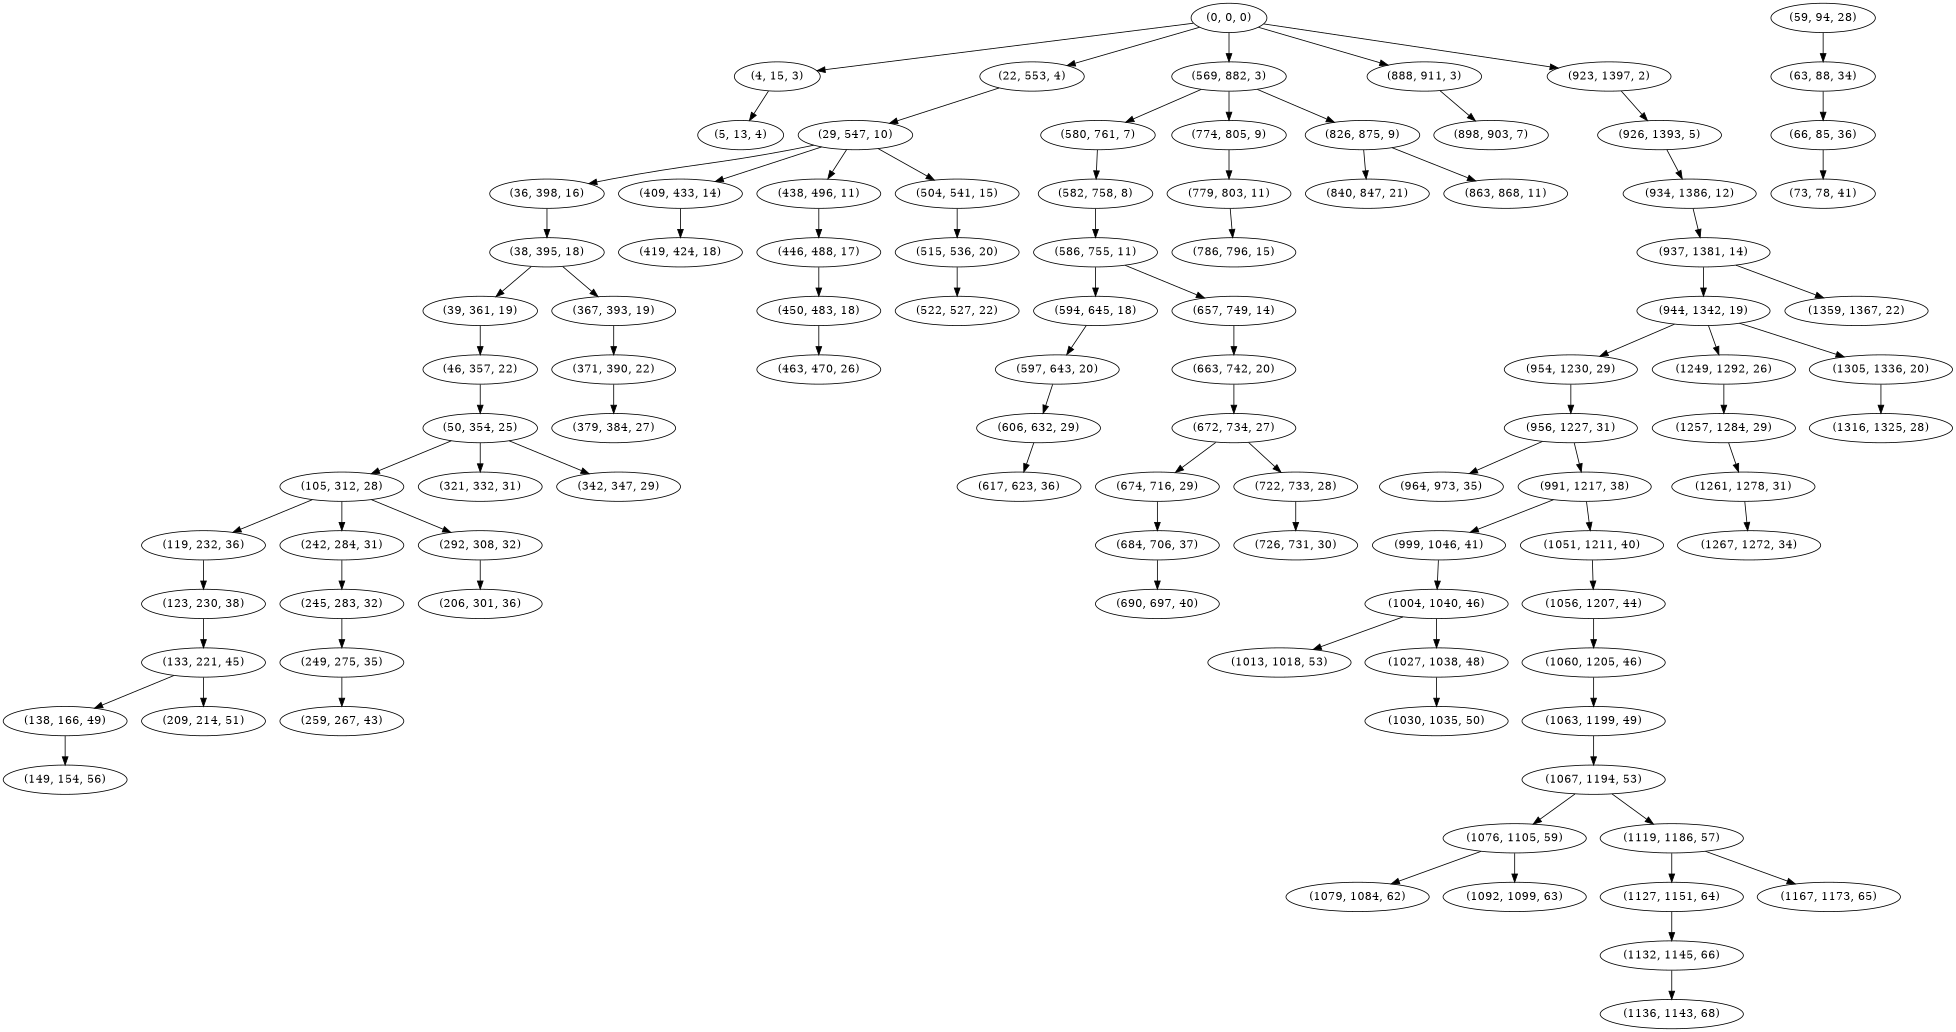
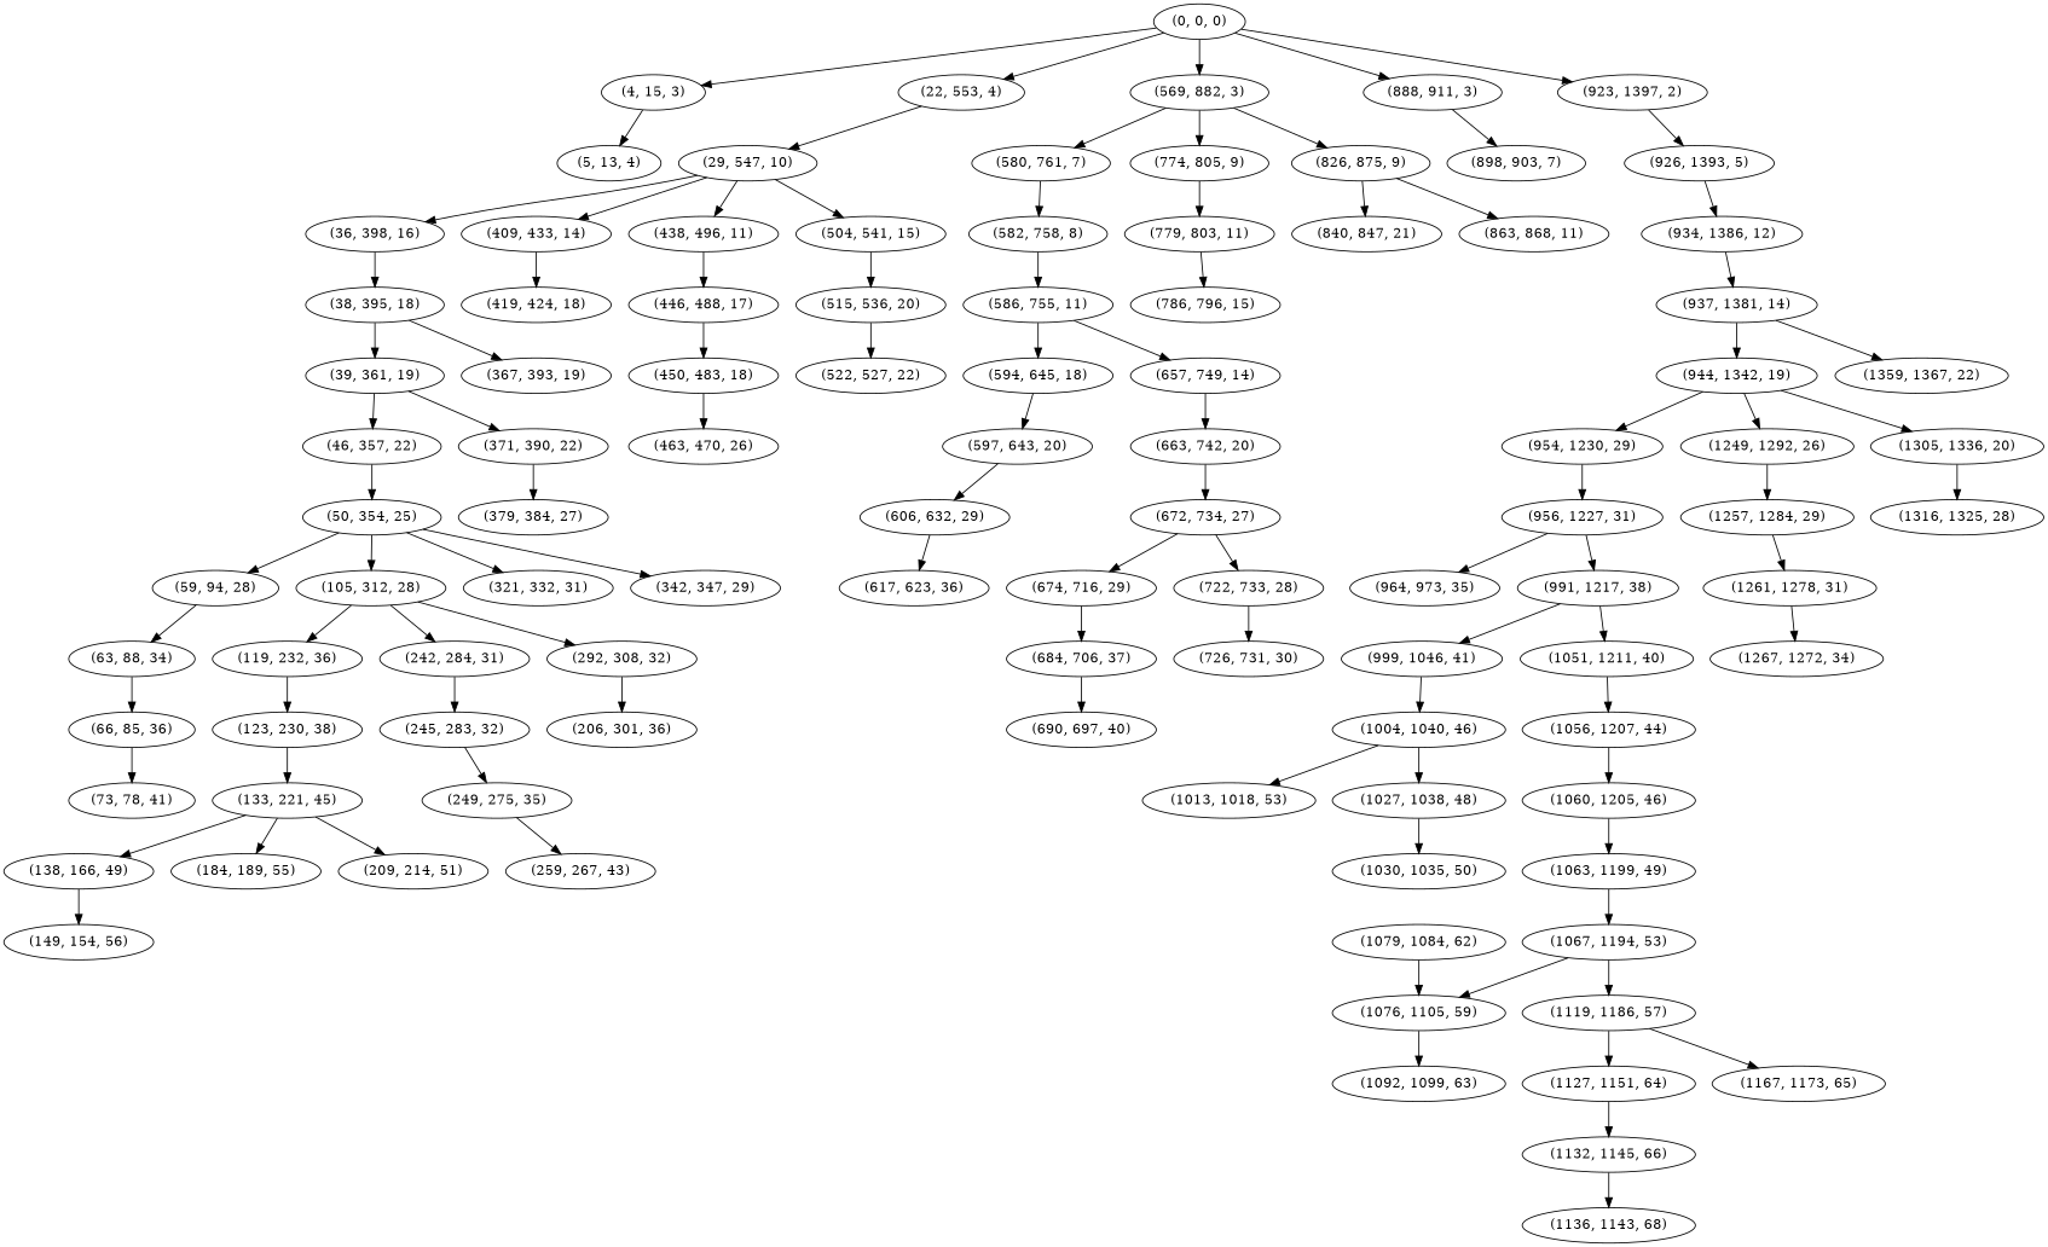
  digraph {
    "(0, 0, 0)"
    "(4, 15, 3)"
    "(22, 553, 4)"
    "(569, 882, 3)"
    "(888, 911, 3)"
    "(923, 1397, 2)"
    "(5, 13, 4)"
    "(29, 547, 10)"
    "(580, 761, 7)"
    "(774, 805, 9)"
    "(826, 875, 9)"
    "(898, 903, 7)"
    "(926, 1393, 5)"
    "(36, 398, 16)"
    "(409, 433, 14)"
    "(438, 496, 11)"
    "(504, 541, 15)"
    "(38, 395, 18)"
    "(419, 424, 18)"
    "(446, 488, 17)"
    "(515, 536, 20)"
    "(39, 361, 19)"
    "(367, 393, 19)"
    "(46, 357, 22)"
    "(371, 390, 22)"
    "(50, 354, 25)"
    n27 [label="(59, 94, 28)"]
    "(105, 312, 28)"
    "(321, 332, 31)"
    "(342, 347, 29)"
    "(63, 88, 34)"
    "(119, 232, 36)"
    "(242, 284, 31)"
    "(292, 308, 32)"
    "(66, 85, 36)"
    "(73, 78, 41)"
    "(123, 230, 38)"
    "(245, 283, 32)"
    n39 [label="(206, 301, 36)"]
    "(133, 221, 45)"
    "(138, 166, 49)"
+   "(184, 189, 55)"
    "(209, 214, 51)"
    "(149, 154, 56)"
    "(249, 275, 35)"
    "(259, 267, 43)"
    "(379, 384, 27)"
    "(450, 483, 18)"
    "(463, 470, 26)"
    "(522, 527, 22)"
    "(582, 758, 8)"
    "(779, 803, 11)"
    "(840, 847, 21)"
    "(863, 868, 11)"
    "(586, 755, 11)"
    "(594, 645, 18)"
    "(657, 749, 14)"
    "(597, 643, 20)"
    "(663, 742, 20)"
    "(606, 632, 29)"
    "(617, 623, 36)"
    "(672, 734, 27)"
    "(674, 716, 29)"
    "(722, 733, 28)"
    "(684, 706, 37)"
    "(726, 731, 30)"
    "(690, 697, 40)"
    "(786, 796, 15)"
    "(934, 1386, 12)"
    "(937, 1381, 14)"
    "(944, 1342, 19)"
    "(1359, 1367, 22)"
    "(954, 1230, 29)"
    "(1249, 1292, 26)"
    "(1305, 1336, 20)"
    "(956, 1227, 31)"
    "(1257, 1284, 29)"
    "(1316, 1325, 28)"
    "(964, 973, 35)"
    "(991, 1217, 38)"
    "(999, 1046, 41)"
    "(1051, 1211, 40)"
    "(1004, 1040, 46)"
    "(1056, 1207, 44)"
    "(1013, 1018, 53)"
    "(1027, 1038, 48)"
    "(1030, 1035, 50)"
    "(1060, 1205, 46)"
    "(1063, 1199, 49)"
    "(1067, 1194, 53)"
    "(1076, 1105, 59)"
    "(1119, 1186, 57)"
    "(1079, 1084, 62)"
    "(1092, 1099, 63)"
    "(1127, 1151, 64)"
    "(1167, 1173, 65)"
    "(1132, 1145, 66)"
    "(1136, 1143, 68)"
    "(1261, 1278, 31)"
    "(1267, 1272, 34)"
    "(0, 0, 0)" -> "(4, 15, 3)"
    "(0, 0, 0)" -> "(22, 553, 4)"
    "(0, 0, 0)" -> "(569, 882, 3)"
    "(0, 0, 0)" -> "(888, 911, 3)"
    "(0, 0, 0)" -> "(923, 1397, 2)"
    "(4, 15, 3)" -> "(5, 13, 4)"
    "(22, 553, 4)" -> "(29, 547, 10)"
    "(569, 882, 3)" -> "(580, 761, 7)"
    "(569, 882, 3)" -> "(774, 805, 9)"
    "(569, 882, 3)" -> "(826, 875, 9)"
    "(888, 911, 3)" -> "(898, 903, 7)"
    "(923, 1397, 2)" -> "(926, 1393, 5)"
    "(29, 547, 10)" -> "(36, 398, 16)"
    "(29, 547, 10)" -> "(409, 433, 14)"
    "(29, 547, 10)" -> "(438, 496, 11)"
    "(29, 547, 10)" -> "(504, 541, 15)"
    "(580, 761, 7)" -> "(582, 758, 8)"
    "(774, 805, 9)" -> "(779, 803, 11)"
    "(826, 875, 9)" -> "(840, 847, 21)"
    "(826, 875, 9)" -> "(863, 868, 11)"
    "(926, 1393, 5)" -> "(934, 1386, 12)"
    "(36, 398, 16)" -> "(38, 395, 18)"
    "(409, 433, 14)" -> "(419, 424, 18)"
    "(438, 496, 11)" -> "(446, 488, 17)"
    "(504, 541, 15)" -> "(515, 536, 20)"
    "(38, 395, 18)" -> "(39, 361, 19)"
    "(38, 395, 18)" -> "(367, 393, 19)"
    "(446, 488, 17)" -> "(450, 483, 18)"
    "(515, 536, 20)" -> "(522, 527, 22)"
    "(39, 361, 19)" -> "(46, 357, 22)"
-   "(367, 393, 19)" -> "(371, 390, 22)"
+   "(39, 361, 19)" -> "(371, 390, 22)"
    "(46, 357, 22)" -> "(50, 354, 25)"
    "(371, 390, 22)" -> "(379, 384, 27)"
+   "(50, 354, 25)" -> n27
    "(50, 354, 25)" -> "(105, 312, 28)"
    "(50, 354, 25)" -> "(321, 332, 31)"
    "(50, 354, 25)" -> "(342, 347, 29)"
    n27 -> "(63, 88, 34)"
    "(105, 312, 28)" -> "(119, 232, 36)"
    "(105, 312, 28)" -> "(242, 284, 31)"
    "(105, 312, 28)" -> "(292, 308, 32)"
    "(63, 88, 34)" -> "(66, 85, 36)"
    "(119, 232, 36)" -> "(123, 230, 38)"
    "(242, 284, 31)" -> "(245, 283, 32)"
    "(292, 308, 32)" -> n39
    "(66, 85, 36)" -> "(73, 78, 41)"
    "(123, 230, 38)" -> "(133, 221, 45)"
    "(245, 283, 32)" -> "(249, 275, 35)"
    "(133, 221, 45)" -> "(138, 166, 49)"
+   "(133, 221, 45)" -> "(184, 189, 55)"
    "(133, 221, 45)" -> "(209, 214, 51)"
    "(138, 166, 49)" -> "(149, 154, 56)"
    "(249, 275, 35)" -> "(259, 267, 43)"
    "(450, 483, 18)" -> "(463, 470, 26)"
    "(582, 758, 8)" -> "(586, 755, 11)"
    "(779, 803, 11)" -> "(786, 796, 15)"
    "(586, 755, 11)" -> "(594, 645, 18)"
    "(586, 755, 11)" -> "(657, 749, 14)"
    "(594, 645, 18)" -> "(597, 643, 20)"
    "(657, 749, 14)" -> "(663, 742, 20)"
    "(597, 643, 20)" -> "(606, 632, 29)"
    "(663, 742, 20)" -> "(672, 734, 27)"
    "(606, 632, 29)" -> "(617, 623, 36)"
    "(672, 734, 27)" -> "(674, 716, 29)"
    "(672, 734, 27)" -> "(722, 733, 28)"
    "(674, 716, 29)" -> "(684, 706, 37)"
    "(722, 733, 28)" -> "(726, 731, 30)"
    "(684, 706, 37)" -> "(690, 697, 40)"
    "(934, 1386, 12)" -> "(937, 1381, 14)"
    "(937, 1381, 14)" -> "(944, 1342, 19)"
    "(937, 1381, 14)" -> "(1359, 1367, 22)"
    "(944, 1342, 19)" -> "(954, 1230, 29)"
    "(944, 1342, 19)" -> "(1249, 1292, 26)"
    "(944, 1342, 19)" -> "(1305, 1336, 20)"
    "(954, 1230, 29)" -> "(956, 1227, 31)"
    "(1249, 1292, 26)" -> "(1257, 1284, 29)"
    "(1305, 1336, 20)" -> "(1316, 1325, 28)"
    "(956, 1227, 31)" -> "(964, 973, 35)"
    "(956, 1227, 31)" -> "(991, 1217, 38)"
    "(1257, 1284, 29)" -> "(1261, 1278, 31)"
    "(991, 1217, 38)" -> "(999, 1046, 41)"
    "(991, 1217, 38)" -> "(1051, 1211, 40)"
    "(999, 1046, 41)" -> "(1004, 1040, 46)"
    "(1051, 1211, 40)" -> "(1056, 1207, 44)"
    "(1004, 1040, 46)" -> "(1013, 1018, 53)"
    "(1004, 1040, 46)" -> "(1027, 1038, 48)"
    "(1056, 1207, 44)" -> "(1060, 1205, 46)"
    "(1027, 1038, 48)" -> "(1030, 1035, 50)"
    "(1060, 1205, 46)" -> "(1063, 1199, 49)"
    "(1063, 1199, 49)" -> "(1067, 1194, 53)"
    "(1067, 1194, 53)" -> "(1076, 1105, 59)"
    "(1067, 1194, 53)" -> "(1119, 1186, 57)"
-   "(1076, 1105, 59)" -> "(1079, 1084, 62)"
+   "(1079, 1084, 62)" -> "(1076, 1105, 59)"
    "(1076, 1105, 59)" -> "(1092, 1099, 63)"
    "(1119, 1186, 57)" -> "(1127, 1151, 64)"
    "(1119, 1186, 57)" -> "(1167, 1173, 65)"
    "(1127, 1151, 64)" -> "(1132, 1145, 66)"
    "(1132, 1145, 66)" -> "(1136, 1143, 68)"
    "(1261, 1278, 31)" -> "(1267, 1272, 34)"
  }
